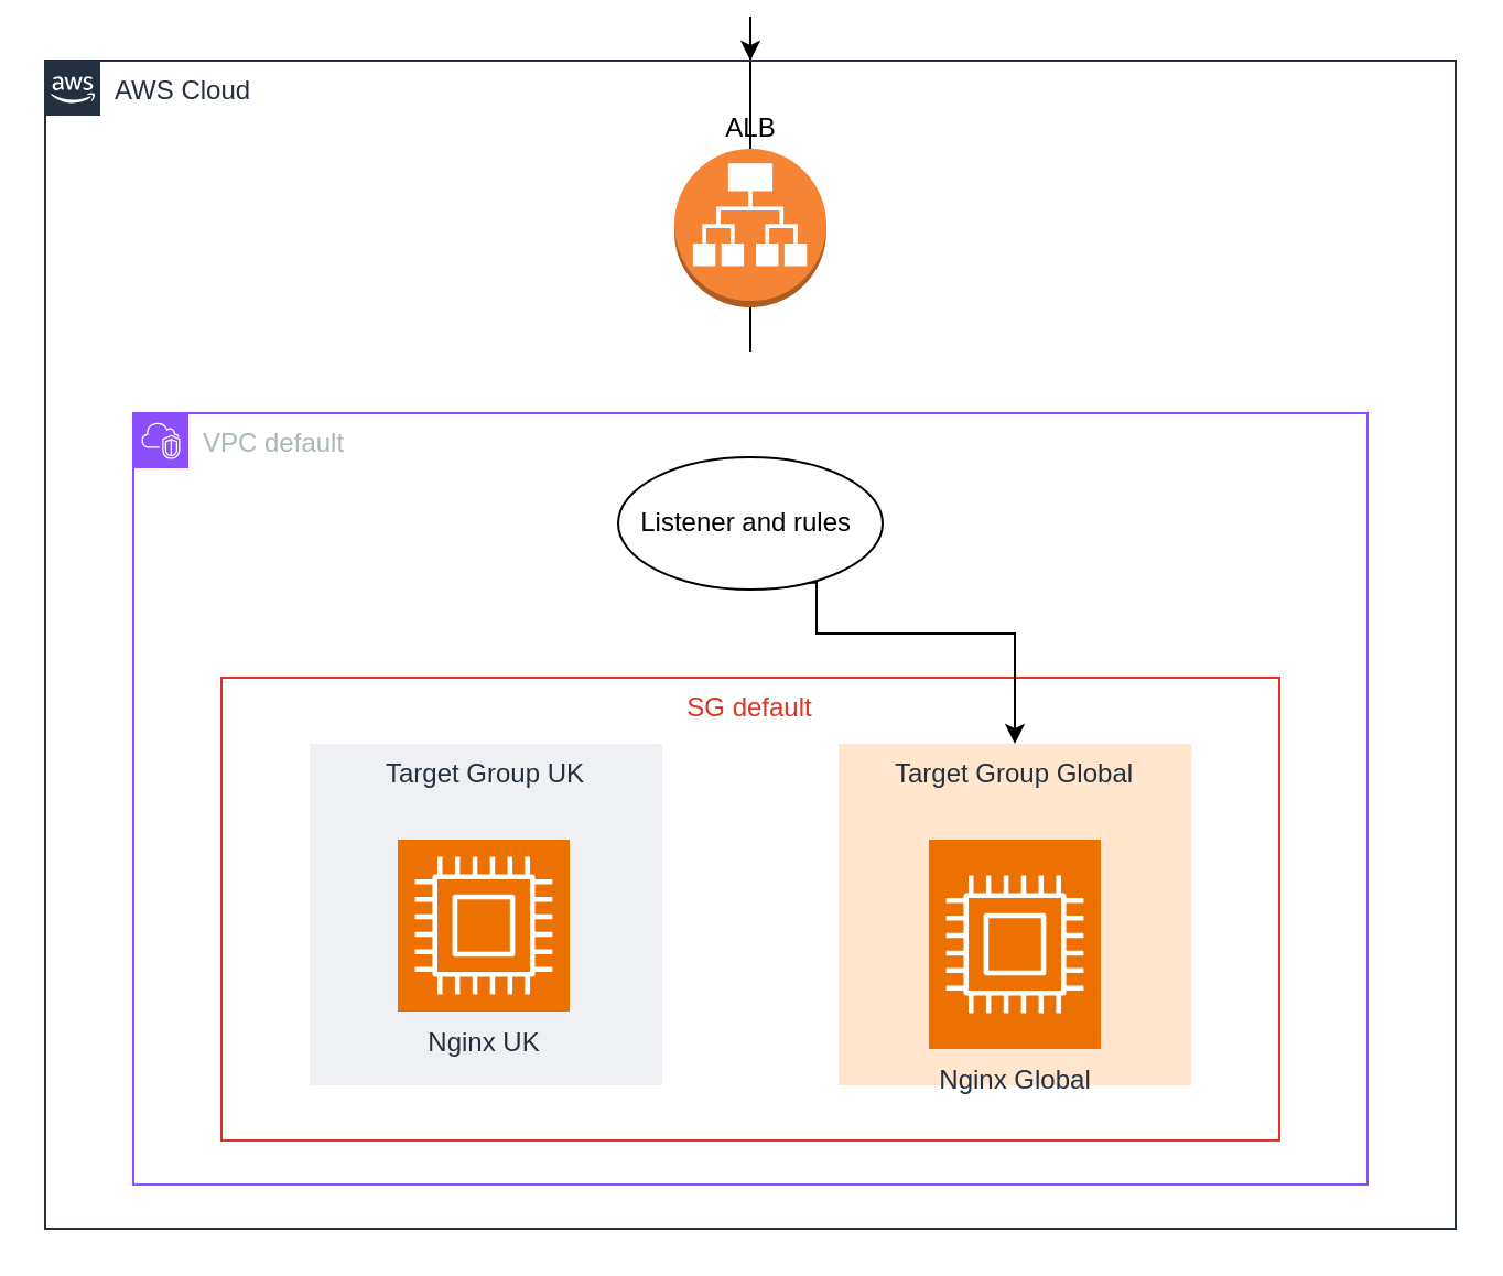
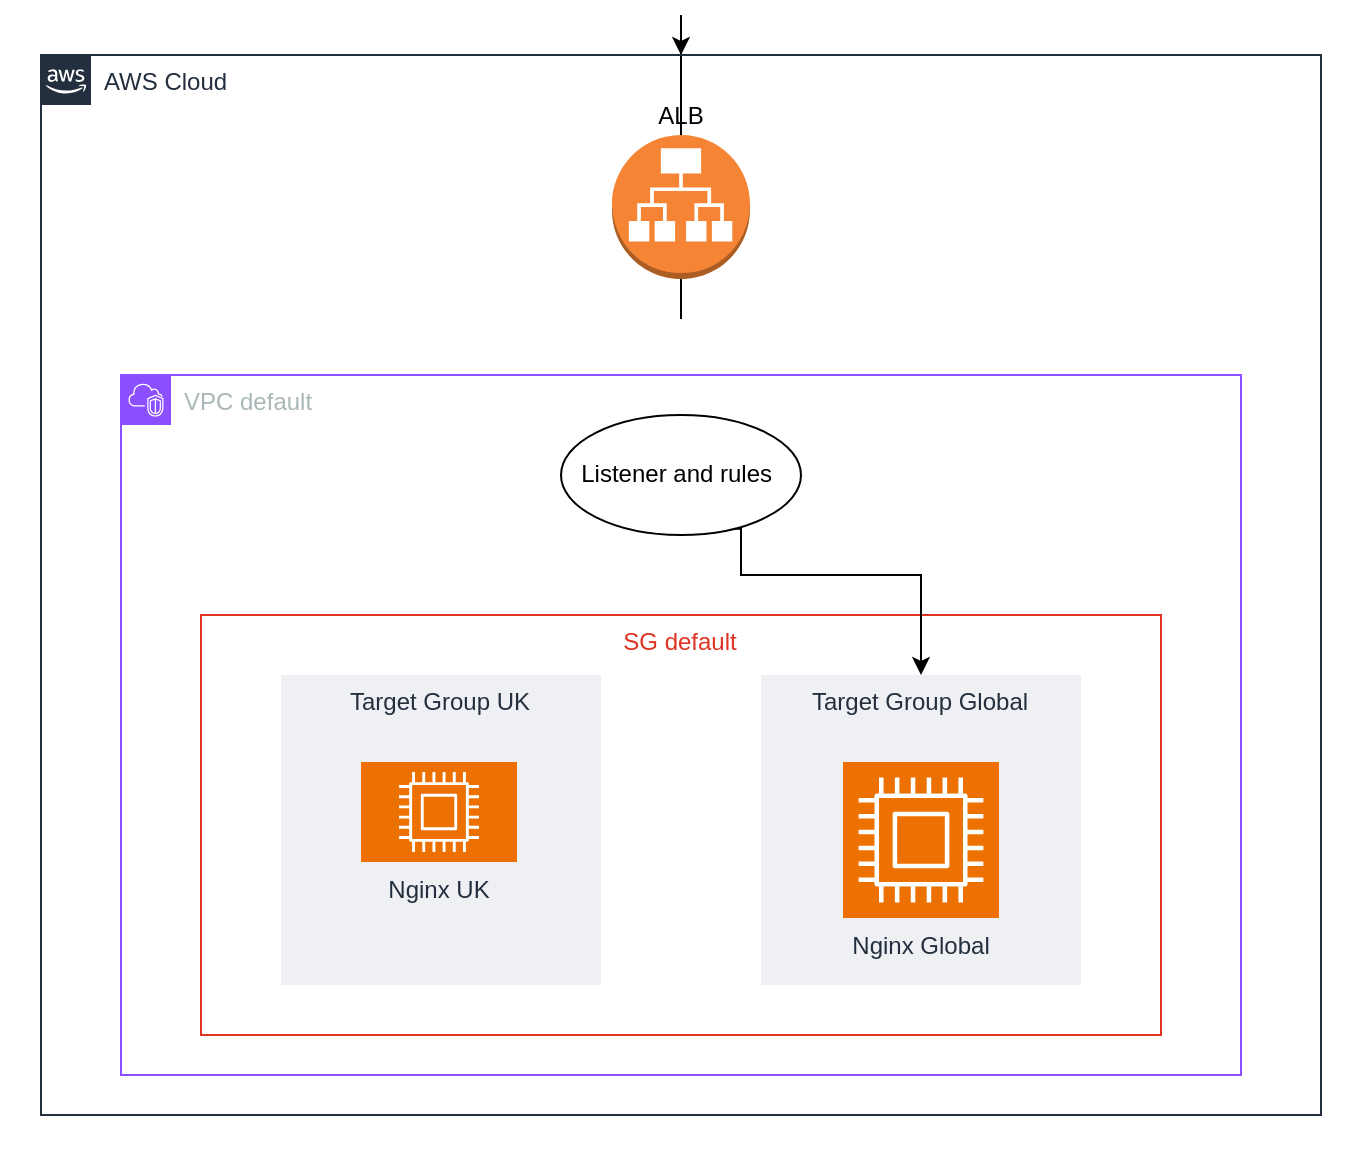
  <mxCell id="0" />
  <mxCell id="1" parent="0" />
  <mxCell id="2" value="VPC default" style="points=[[0,0],[0.25,0],[0.5,0],[0.75,0],[1,0],[1,0.25],[1,0.5],[1,0.75],[1,1],[0.75,1],[0.5,1],[0.25,1],[0,1],[0,0.75],[0,0.5],[0,0.25]];outlineConnect=0;gradientColor=none;html=1;whiteSpace=wrap;fontSize=12;fontStyle=0;container=1;pointerEvents=0;collapsible=0;recursiveResize=0;shape=mxgraph.aws4.group;grIcon=mxgraph.aws4.group_vpc2;strokeColor=#8C4FFF;fillColor=none;verticalAlign=top;align=left;spacingLeft=30;fontColor=#AAB7B8;dashed=0;" vertex="1" parent="1"><mxGeometry x="60" y="180" width="560" height="350" as="geometry" /></mxCell>
  <mxCell id="3" value="SG default" style="fillColor=none;strokeColor=#DD3522;verticalAlign=top;fontStyle=0;fontColor=#DD3522;whiteSpace=wrap;html=1;" vertex="1" parent="2"><mxGeometry x="40" y="120" width="480" height="210" as="geometry" /></mxCell>
  <mxCell id="4" value="Target Group UK" style="fillColor=#EFF0F3;strokeColor=none;dashed=0;verticalAlign=top;fontStyle=0;fontColor=#232F3D;whiteSpace=wrap;html=1;" vertex="1" parent="2"><mxGeometry x="80" y="150" width="160" height="155" as="geometry" /></mxCell>
- <mxCell id="5" value="Target Group Global" style="fillColor=#ffe6cc;strokeColor=none;dashed=0;verticalAlign=top;fontStyle=0;fontColor=#232F3D;whiteSpace=wrap;html=1;" vertex="1" parent="2"><mxGeometry x="320" y="150" width="160" height="155" as="geometry" /></mxCell>
- <mxCell id="6" value="Nginx UK" style="sketch=0;points=[[0,0,0],[0.25,0,0],[0.5,0,0],[0.75,0,0],[1,0,0],[0,1,0],[0.25,1,0],[0.5,1,0],[0.75,1,0],[1,1,0],[0,0.25,0],[0,0.5,0],[0,0.75,0],[1,0.25,0],[1,0.5,0],[1,0.75,0]];outlineConnect=0;fontColor=#232F3E;fillColor=#ED7100;strokeColor=#ffffff;dashed=0;verticalLabelPosition=bottom;verticalAlign=top;align=center;html=1;fontSize=12;fontStyle=0;aspect=fixed;shape=mxgraph.aws4.resourceIcon;resIcon=mxgraph.aws4.compute;" vertex="1" parent="2"><mxGeometry x="120" y="193.5" width="78" height="78" as="geometry" /></mxCell>
- <mxCell id="7" value="Nginx Global" style="sketch=0;points=[[0,0,0],[0.25,0,0],[0.5,0,0],[0.75,0,0],[1,0,0],[0,1,0],[0.25,1,0],[0.5,1,0],[0.75,1,0],[1,1,0],[0,0.25,0],[0,0.5,0],[0,0.75,0],[1,0.25,0],[1,0.5,0],[1,0.75,0]];outlineConnect=0;fontColor=#232F3E;fillColor=#ED7100;strokeColor=#ffffff;dashed=0;verticalLabelPosition=bottom;verticalAlign=top;align=center;html=1;fontSize=12;fontStyle=0;aspect=fixed;shape=mxgraph.aws4.resourceIcon;resIcon=mxgraph.aws4.compute;" vertex="1" parent="2"><mxGeometry x="361" y="193.5" width="78" height="95" as="geometry" /></mxCell>
+ <mxCell id="5" value="Target Group Global" style="fillColor=#EFF0F3;strokeColor=none;dashed=0;verticalAlign=top;fontStyle=0;fontColor=#232F3D;whiteSpace=wrap;html=1;" vertex="1" parent="2"><mxGeometry x="320" y="150" width="160" height="155" as="geometry" /></mxCell>
+ <mxCell id="6" value="Nginx UK" style="sketch=0;points=[[0,0,0],[0.25,0,0],[0.5,0,0],[0.75,0,0],[1,0,0],[0,1,0],[0.25,1,0],[0.5,1,0],[0.75,1,0],[1,1,0],[0,0.25,0],[0,0.5,0],[0,0.75,0],[1,0.25,0],[1,0.5,0],[1,0.75,0]];outlineConnect=0;fontColor=#232F3E;fillColor=#ED7100;strokeColor=#ffffff;dashed=0;verticalLabelPosition=bottom;verticalAlign=top;align=center;html=1;fontSize=12;fontStyle=0;aspect=fixed;shape=mxgraph.aws4.resourceIcon;resIcon=mxgraph.aws4.compute;" vertex="1" parent="2"><mxGeometry x="120" y="193.5" width="78" height="50" as="geometry" /></mxCell>
+ <mxCell id="7" value="Nginx Global" style="sketch=0;points=[[0,0,0],[0.25,0,0],[0.5,0,0],[0.75,0,0],[1,0,0],[0,1,0],[0.25,1,0],[0.5,1,0],[0.75,1,0],[1,1,0],[0,0.25,0],[0,0.5,0],[0,0.75,0],[1,0.25,0],[1,0.5,0],[1,0.75,0]];outlineConnect=0;fontColor=#232F3E;fillColor=#ED7100;strokeColor=#ffffff;dashed=0;verticalLabelPosition=bottom;verticalAlign=top;align=center;html=1;fontSize=12;fontStyle=0;aspect=fixed;shape=mxgraph.aws4.resourceIcon;resIcon=mxgraph.aws4.compute;" vertex="1" parent="2"><mxGeometry x="361" y="193.5" width="78" height="78" as="geometry" /></mxCell>
  <mxCell id="8" style="edgeStyle=orthogonalEdgeStyle;rounded=0;orthogonalLoop=1;jettySize=auto;html=1;exitX=0.75;exitY=1;exitDx=0;exitDy=0;entryX=0.5;entryY=0;entryDx=0;entryDy=0;" edge="1" parent="2" source="9" target="5"><mxGeometry relative="1" as="geometry"><Array as="points"><mxPoint x="310" y="100" /><mxPoint x="400" y="100" /></Array></mxGeometry></mxCell>
  <mxCell id="9" value="Listener and rules&amp;nbsp;" style="ellipse;whiteSpace=wrap;html=1;" vertex="1" parent="2"><mxGeometry x="220" y="20" width="120" height="60" as="geometry" /></mxCell>
  <mxCell id="10" value="" style="edgeStyle=orthogonalEdgeStyle;rounded=0;orthogonalLoop=1;jettySize=auto;html=1;" edge="1" parent="1" source="11" target="12"><mxGeometry relative="1" as="geometry" /></mxCell>
  <mxCell id="11" value="ALB" style="outlineConnect=0;dashed=0;verticalLabelPosition=top;verticalAlign=bottom;align=center;html=1;shape=mxgraph.aws3.application_load_balancer;fillColor=#F58534;gradientColor=none;labelPosition=center;" vertex="1" parent="1"><mxGeometry x="305.5" y="60" width="69" height="72" as="geometry" /></mxCell>
  <mxCell id="12" value="AWS Cloud" style="points=[[0,0],[0.25,0],[0.5,0],[0.75,0],[1,0],[1,0.25],[1,0.5],[1,0.75],[1,1],[0.75,1],[0.5,1],[0.25,1],[0,1],[0,0.75],[0,0.5],[0,0.25]];outlineConnect=0;gradientColor=none;html=1;whiteSpace=wrap;fontSize=12;fontStyle=0;container=1;pointerEvents=0;collapsible=0;recursiveResize=0;shape=mxgraph.aws4.group;grIcon=mxgraph.aws4.group_aws_cloud_alt;strokeColor=#232F3E;fillColor=none;verticalAlign=top;align=left;spacingLeft=30;fontColor=#232F3E;dashed=0;" vertex="1" parent="1"><mxGeometry x="20" y="20" width="640" height="530" as="geometry" /></mxCell>
